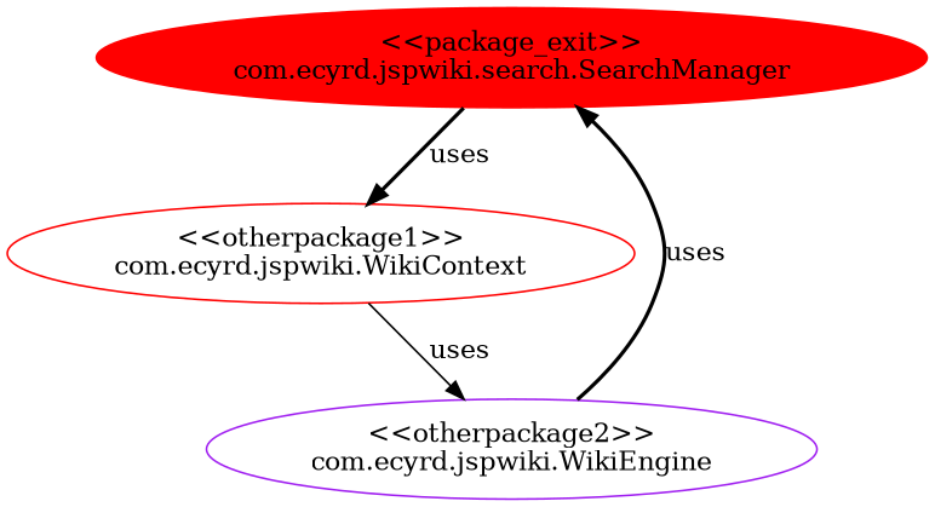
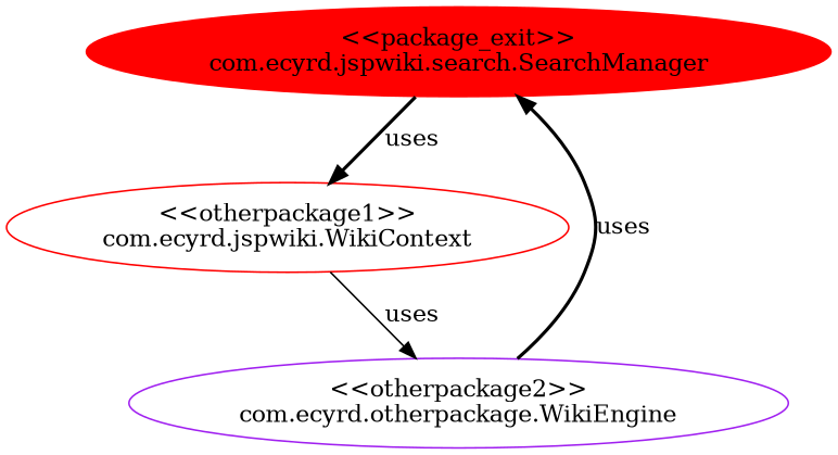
  digraph {
    node [color=red]
    edge [style=bold]
    n1 [label="<<package_exit>>\ncom.ecyrd.jspwiki.search.SearchManager" style=filled]
    n2 [label="<<otherpackage1>>\ncom.ecyrd.jspwiki.WikiContext"]
-   n3 [label="<<otherpackage2>>\ncom.ecyrd.jspwiki.WikiEngine" color=purple]
+   n3 [label="<<otherpackage2>>\ncom.ecyrd.otherpackage.WikiEngine" color=purple]
    n1 -> n2 [label=uses]
    n2 -> n3 [label=uses style=solid]
    n3 -> n1 [label=uses]
  }
